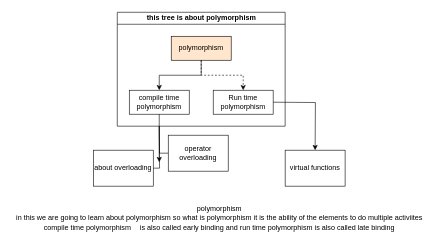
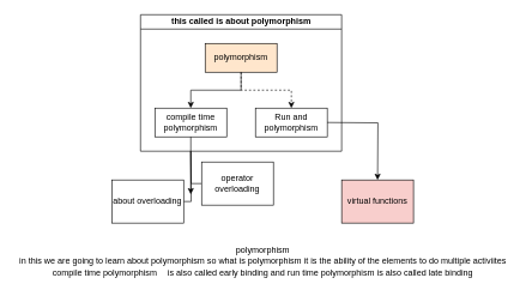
  <mxCell id="0" />
  <mxCell id="1" parent="0" />
- <mxCell id="2" value="this tree is about polymorphism" style="swimlane;html=1;startSize=20;horizontal=1;childLayout=treeLayout;horizontalTree=0;resizable=0;containerType=tree;" vertex="1" parent="1"><mxGeometry x="195" y="20" width="280" height="190" as="geometry" /></mxCell>
+ <mxCell id="2" value="this called is about polymorphism" style="swimlane;html=1;startSize=20;horizontal=1;childLayout=treeLayout;horizontalTree=0;resizable=0;containerType=tree;" vertex="1" parent="1"><mxGeometry x="195" y="20" width="280" height="190" as="geometry" /></mxCell>
  <mxCell id="3" value="polymorphism" style="whiteSpace=wrap;html=1;fillColor=#ffe6cc;" vertex="1" parent="2"><mxGeometry x="90" y="40" width="100" height="40" as="geometry" /></mxCell>
  <mxCell id="4" value="compile time polymorphism" style="whiteSpace=wrap;html=1;" vertex="1" parent="2"><mxGeometry x="20" y="130" width="100" height="40" as="geometry" /></mxCell>
  <mxCell id="5" value="" style="edgeStyle=elbowEdgeStyle;elbow=vertical;html=1;rounded=0;" edge="1" parent="2" source="3" target="4"><mxGeometry relative="1" as="geometry" /></mxCell>
- <mxCell id="6" value="Run time polymorphism" style="whiteSpace=wrap;html=1;" vertex="1" parent="2"><mxGeometry x="160" y="130" width="100" height="40" as="geometry" /></mxCell>
+ <mxCell id="6" value="Run and polymorphism" style="whiteSpace=wrap;html=1;" vertex="1" parent="2"><mxGeometry x="160" y="130" width="100" height="40" as="geometry" /></mxCell>
  <mxCell id="7" value="" style="edgeStyle=elbowEdgeStyle;elbow=vertical;html=1;rounded=0;dashed=1;" edge="1" parent="2" source="3" target="6"><mxGeometry relative="1" as="geometry" /></mxCell>
  <mxCell id="8" style="edgeStyle=orthogonalEdgeStyle;rounded=0;orthogonalLoop=1;jettySize=auto;html=1;" edge="1" parent="1"><mxGeometry relative="1" as="geometry"><mxPoint x="265" y="270" as="targetPoint" /><mxPoint x="265" y="190" as="sourcePoint" /></mxGeometry></mxCell>
  <mxCell id="9" value="" style="edgeStyle=orthogonalEdgeStyle;startArrow=none;endArrow=none;rounded=0;targetPortConstraint=eastwest;sourcePortConstraint=northsouth;" edge="1" target="11" parent="1"><mxGeometry relative="1" as="geometry"><mxPoint x="265" y="210" as="sourcePoint" /></mxGeometry></mxCell>
  <mxCell id="10" value="" style="edgeStyle=orthogonalEdgeStyle;startArrow=none;endArrow=none;rounded=0;targetPortConstraint=eastwest;sourcePortConstraint=northsouth;" edge="1" target="12" parent="1"><mxGeometry relative="1" as="geometry"><mxPoint x="265" y="210" as="sourcePoint" /></mxGeometry></mxCell>
  <mxCell id="11" value="about overloading" style="whiteSpace=wrap;html=1;align=center;verticalAlign=middle;treeFolding=1;treeMoving=1;" vertex="1" parent="1"><mxGeometry x="155" y="250" width="100" height="60" as="geometry" /></mxCell>
  <mxCell id="12" value="operator overloading" style="whiteSpace=wrap;html=1;align=center;verticalAlign=middle;treeFolding=1;treeMoving=1;" vertex="1" parent="1"><mxGeometry x="280" y="225" width="100" height="60" as="geometry" /></mxCell>
  <mxCell id="13" style="edgeStyle=orthogonalEdgeStyle;rounded=0;orthogonalLoop=1;jettySize=auto;html=1;" edge="1" parent="1"><mxGeometry relative="1" as="geometry"><mxPoint x="525" y="250" as="targetPoint" /><mxPoint x="455" y="170" as="sourcePoint" /></mxGeometry></mxCell>
- <mxCell id="14" value="virtual functions" style="whiteSpace=wrap;html=1;align=center;verticalAlign=middle;treeFolding=1;treeMoving=1;" vertex="1" parent="1"><mxGeometry x="475" y="250" width="100" height="60" as="geometry" /></mxCell>
+ <mxCell id="14" value="virtual functions" style="whiteSpace=wrap;html=1;align=center;verticalAlign=middle;treeFolding=1;treeMoving=1;fillColor=#f8cecc;" vertex="1" parent="1"><mxGeometry x="475" y="250" width="100" height="60" as="geometry" /></mxCell>
  <mxCell id="15" value="polymorphism&lt;br&gt;in this we are going to learn about polymorphism so what is polymorphism it is the ability of the elements to do multiple activiites" style="text;html=1;align=center;verticalAlign=middle;resizable=0;points=[];autosize=1;" vertex="1" parent="1"><mxGeometry x="20" y="340" width="690" height="30" as="geometry" /></mxCell>
  <mxCell id="16" value="&lt;span&gt;compile time polymorphism&lt;/span&gt;" style="text;html=1;align=center;verticalAlign=middle;resizable=0;points=[];autosize=1;" vertex="1" parent="1"><mxGeometry x="65" y="370" width="160" height="20" as="geometry" /></mxCell>
  <mxCell id="17" value="is also called early binding and run time polymorphism is also called late binding" style="text;html=1;align=center;verticalAlign=middle;resizable=0;points=[];autosize=1;" vertex="1" parent="1"><mxGeometry x="225" y="370" width="440" height="20" as="geometry" /></mxCell>
